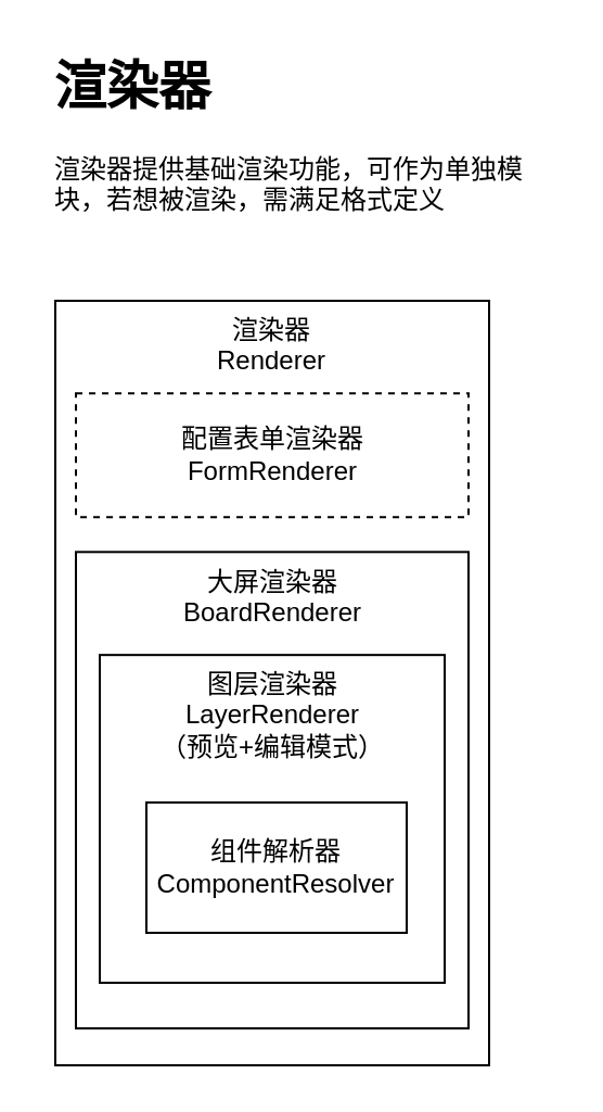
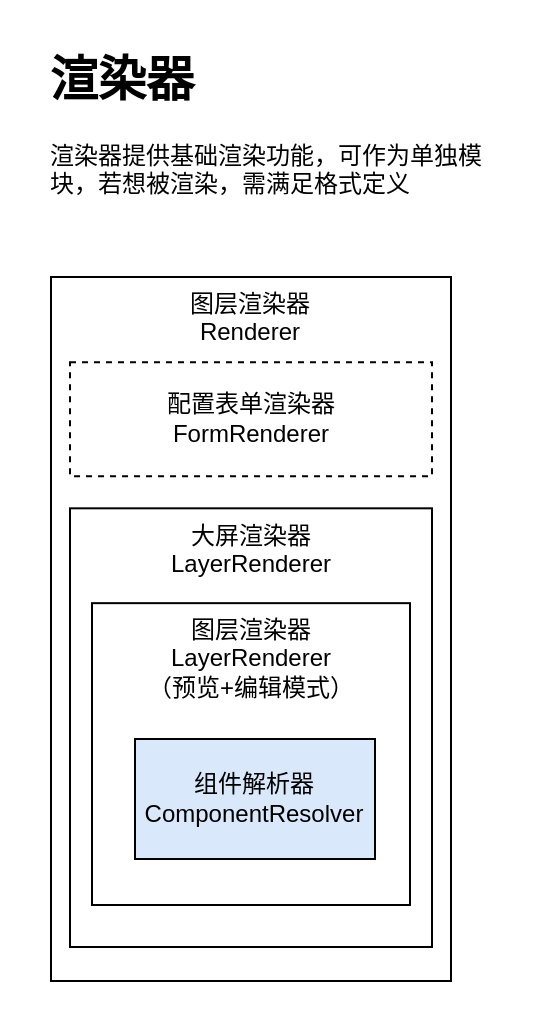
  <mxCell id="0" />
  <mxCell id="1" parent="0" />
  <mxCell id="2" value="&lt;h1&gt;渲染器&lt;/h1&gt;&lt;div&gt;渲染器提供基础渲染功能，可作为单独模块，若想被渲染，需满足格式定义&lt;/div&gt;" style="text;html=1;strokeColor=none;fillColor=none;spacing=5;spacingTop=-20;whiteSpace=wrap;overflow=hidden;rounded=0;" parent="1" vertex="1"><mxGeometry x="20" y="20" width="236" height="120" as="geometry" /></mxCell>
- <mxCell id="3" value="渲染器&lt;br&gt;Renderer" style="rounded=0;whiteSpace=wrap;html=1;labelPosition=center;verticalLabelPosition=middle;align=center;verticalAlign=top;" parent="1" vertex="1"><mxGeometry x="25" y="138" width="200" height="352" as="geometry" /></mxCell>
+ <mxCell id="3" value="图层渲染器&lt;br&gt;Renderer" style="rounded=0;whiteSpace=wrap;html=1;labelPosition=center;verticalLabelPosition=middle;align=center;verticalAlign=top;" parent="1" vertex="1"><mxGeometry x="25" y="138" width="200" height="352" as="geometry" /></mxCell>
  <mxCell id="4" value="配置表单渲染器&lt;br&gt;FormRenderer" style="rounded=0;whiteSpace=wrap;html=1;dashed=1;" parent="1" vertex="1"><mxGeometry x="34.5" y="180.626" width="181" height="57.016" as="geometry" /></mxCell>
- <mxCell id="5" value="大屏渲染器&lt;br&gt;BoardRenderer" style="rounded=0;whiteSpace=wrap;html=1;horizontal=1;labelPosition=center;verticalLabelPosition=middle;align=center;verticalAlign=top;" parent="1" vertex="1"><mxGeometry x="34.5" y="253.66" width="181" height="219.34" as="geometry" /></mxCell>
+ <mxCell id="5" value="大屏渲染器&lt;br&gt;LayerRenderer" style="rounded=0;whiteSpace=wrap;html=1;horizontal=1;labelPosition=center;verticalLabelPosition=middle;align=center;verticalAlign=top;" parent="1" vertex="1"><mxGeometry x="34.5" y="253.66" width="181" height="219.34" as="geometry" /></mxCell>
  <mxCell id="6" value="图层渲染器&lt;br&gt;LayerRenderer&lt;br&gt;（预览+编辑模式）" style="rounded=0;whiteSpace=wrap;html=1;verticalAlign=top;" parent="1" vertex="1"><mxGeometry x="45.5" y="301.08" width="159" height="150.92" as="geometry" /></mxCell>
- <mxCell id="7" value="组件解析器&lt;br&gt;ComponentResolver" style="rounded=0;whiteSpace=wrap;html=1;" vertex="1" parent="1"><mxGeometry x="67" y="369" width="120" height="60" as="geometry" /></mxCell>
+ <mxCell id="7" value="组件解析器&lt;br&gt;ComponentResolver" style="rounded=0;whiteSpace=wrap;html=1;fillColor=#dae8fc;" vertex="1" parent="1"><mxGeometry x="67" y="369" width="120" height="60" as="geometry" /></mxCell>
